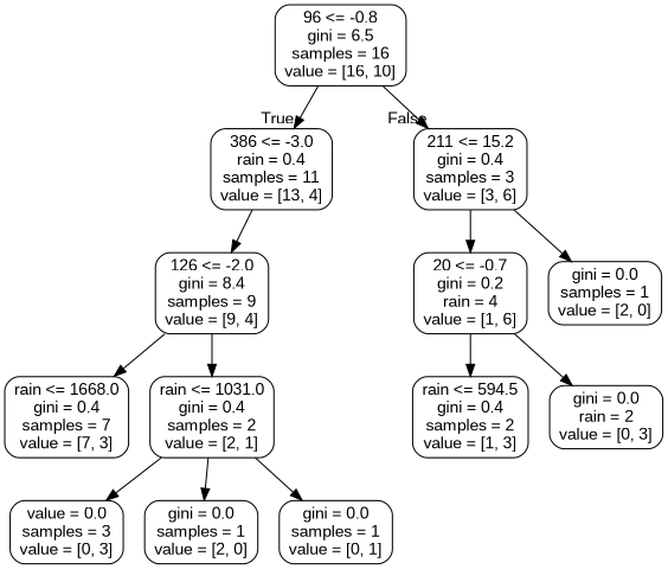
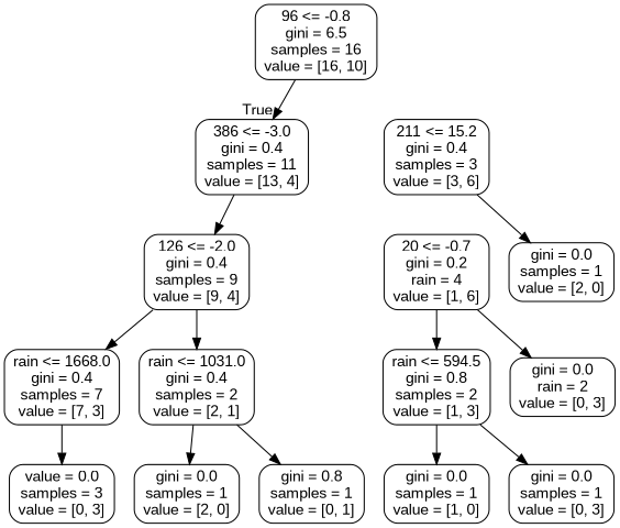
  digraph {
    fontname="Liberation Sans"
    node [color=black fontname="Liberation Sans" shape=box style=rounded]
    edge [fontname="Liberation Sans"]
    n1 [label="96 <= -0.8\ngini = 6.5\nsamples = 16\nvalue = [16, 10]"]
-   n2 [label="386 <= -3.0\nrain = 0.4\nsamples = 11\nvalue = [13, 4]"]
+   n2 [label="386 <= -3.0\ngini = 0.4\nsamples = 11\nvalue = [13, 4]"]
    n3 [label="211 <= 15.2\ngini = 0.4\nsamples = 3\nvalue = [3, 6]"]
-   n4 [label="126 <= -2.0\ngini = 8.4\nsamples = 9\nvalue = [9, 4]"]
+   n4 [label="126 <= -2.0\ngini = 0.4\nsamples = 9\nvalue = [9, 4]"]
    n5 [label="20 <= -0.7\ngini = 0.2\nrain = 4\nvalue = [1, 6]"]
    n6 [label="gini = 0.0\nsamples = 1\nvalue = [2, 0]"]
    n7 [label="rain <= 1668.0\ngini = 0.4\nsamples = 7\nvalue = [7, 3]"]
    n8 [label="rain <= 1031.0\ngini = 0.4\nsamples = 2\nvalue = [2, 1]"]
    n9 [label="value = 0.0\nsamples = 3\nvalue = [0, 3]"]
    n10 [label="gini = 0.0\nsamples = 1\nvalue = [2, 0]"]
-   n11 [label="gini = 0.0\nsamples = 1\nvalue = [0, 1]"]
-   n12 [label="rain <= 594.5\ngini = 0.4\nsamples = 2\nvalue = [1, 3]"]
+   n11 [label="gini = 0.8\nsamples = 1\nvalue = [0, 1]"]
+   n12 [label="rain <= 594.5\ngini = 0.8\nsamples = 2\nvalue = [1, 3]"]
    n13 [label="gini = 0.0\nrain = 2\nvalue = [0, 3]"]
+   n14 [label="gini = 0.0\nsamples = 1\nvalue = [1, 0]"]
+   n15 [label="gini = 0.0\nsamples = 1\nvalue = [0, 3]"]
    n1 -> n2 [headlabel=True labelangle=45 labeldistance=2.5]
-   n1 -> n3 [headlabel=False labelangle=-45 labeldistance=2.5]
    n2 -> n4
-   n3 -> n5
    n3 -> n6
    n4 -> n7
    n4 -> n8
    n5 -> n12
    n5 -> n13
-   n8 -> n9
+   n7 -> n9
    n8 -> n10
    n8 -> n11
+   n12 -> n14
+   n12 -> n15
  }
